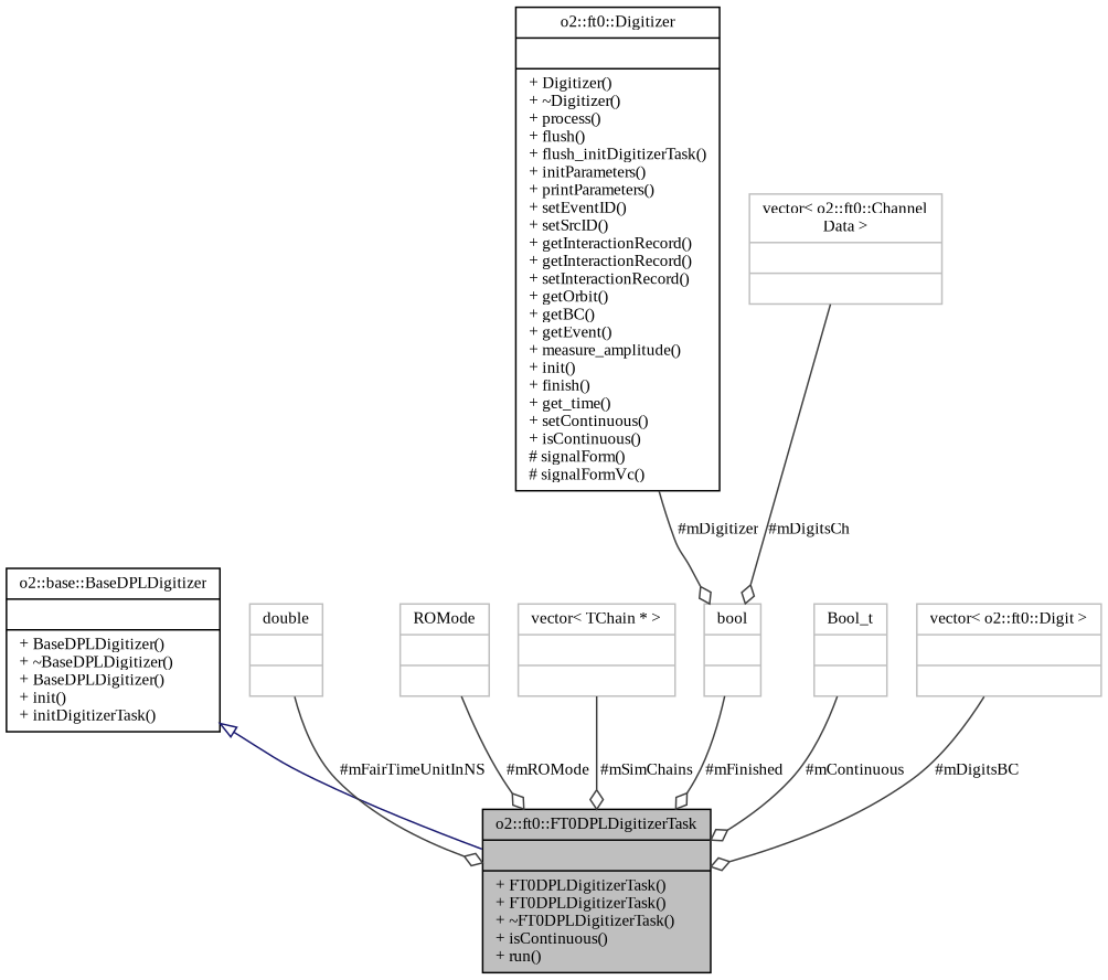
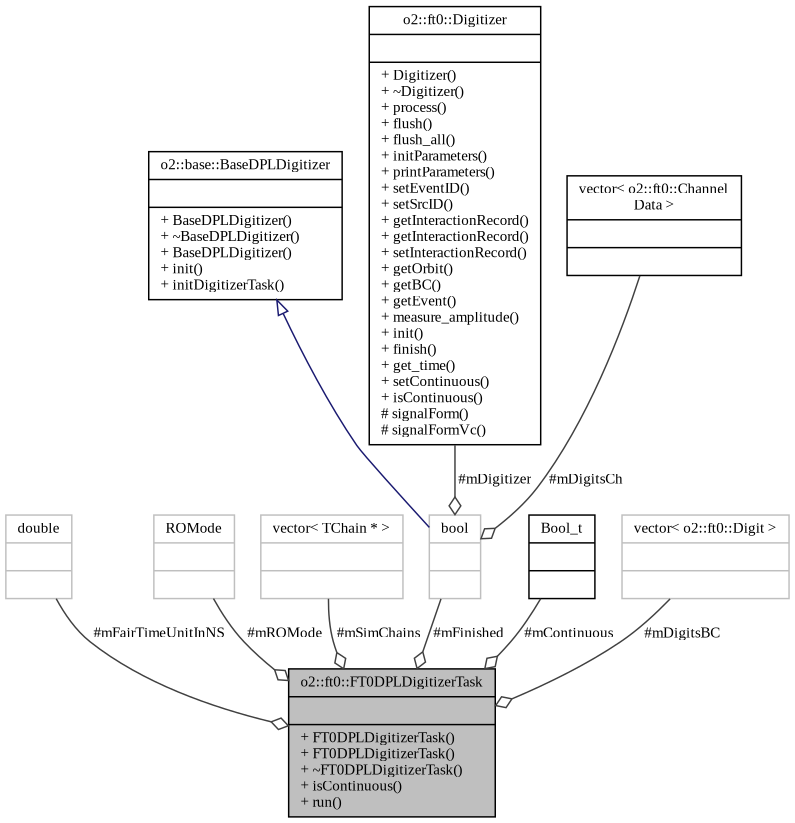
  digraph {
    fontname="Liberation Serif"
    node [color=grey75 fontname="Liberation Serif" fontsize=10 shape=record]
    edge [color=grey25 fontname="Liberation Serif" fontsize=10 labelfontname=Helvetica labelfontsize=10 style=solid arrowhead=odiamond]
    n1 [color=black fillcolor=grey75 fontcolor=black height=0.2 label="{o2::ft0::FT0DPLDigitizerTask\n||+ FT0DPLDigitizerTask()\l+ FT0DPLDigitizerTask()\l+ ~FT0DPLDigitizerTask()\l+ isContinuous()\l+ run()\l}" style=filled width=0.4]
    n2 [color=black height=0.2 label="{o2::base::BaseDPLDigitizer\n||+ BaseDPLDigitizer()\l+ ~BaseDPLDigitizer()\l+ BaseDPLDigitizer()\l+ init()\l+ initDigitizerTask()\l}" width=0.4]
    n3 [height=0.2 label="{double\n||}" width=0.4]
    n4 [height=0.2 label="{ROMode\n||}" width=0.4]
    n5 [height=0.2 label="{vector\< TChain * \>\n||}" width=0.4]
    n6 [height=0.2 label="{bool\n||}" width=0.4]
-   n7 [height=0.2 label="{Bool_t\n||}" width=0.4]
+   n7 [color=black height=0.2 label="{Bool_t\n||}" width=0.4]
    n8 [height=0.2 label="{vector\< o2::ft0::Digit \>\n||}" width=0.4]
-   n9 [color=black height=0.2 label="{o2::ft0::Digitizer\n||+ Digitizer()\l+ ~Digitizer()\l+ process()\l+ flush()\l+ flush_initDigitizerTask()\l+ initParameters()\l+ printParameters()\l+ setEventID()\l+ setSrcID()\l+ getInteractionRecord()\l+ getInteractionRecord()\l+ setInteractionRecord()\l+ getOrbit()\l+ getBC()\l+ getEvent()\l+ measure_amplitude()\l+ init()\l+ finish()\l+ get_time()\l+ setContinuous()\l+ isContinuous()\l# signalForm()\l# signalFormVc()\l}" width=0.4]
-   n10 [height=0.2 label="{vector\< o2::ft0::Channel\lData \>\n||}" width=0.4]
-   n2 -> n1 [arrowtail=onormal color=midnightblue dir=back arrowhead=""]
+   n9 [color=black height=0.2 label="{o2::ft0::Digitizer\n||+ Digitizer()\l+ ~Digitizer()\l+ process()\l+ flush()\l+ flush_all()\l+ initParameters()\l+ printParameters()\l+ setEventID()\l+ setSrcID()\l+ getInteractionRecord()\l+ getInteractionRecord()\l+ setInteractionRecord()\l+ getOrbit()\l+ getBC()\l+ getEvent()\l+ measure_amplitude()\l+ init()\l+ finish()\l+ get_time()\l+ setContinuous()\l+ isContinuous()\l# signalForm()\l# signalFormVc()\l}" width=0.4]
+   n10 [color=black height=0.2 label="{vector\< o2::ft0::Channel\lData \>\n||}" width=0.4]
+   n2 -> n6 [arrowtail=onormal color=midnightblue dir=back arrowhead=""]
    n3 -> n1 [label=" #mFairTimeUnitInNS"]
    n4 -> n1 [label=" #mROMode"]
    n5 -> n1 [label=" #mSimChains"]
    n6 -> n1 [label=" #mFinished"]
    n7 -> n1 [label=" #mContinuous"]
    n8 -> n1 [label=" #mDigitsBC"]
    n9 -> n6 [label=" #mDigitizer"]
    n10 -> n6 [label=" #mDigitsCh"]
  }
